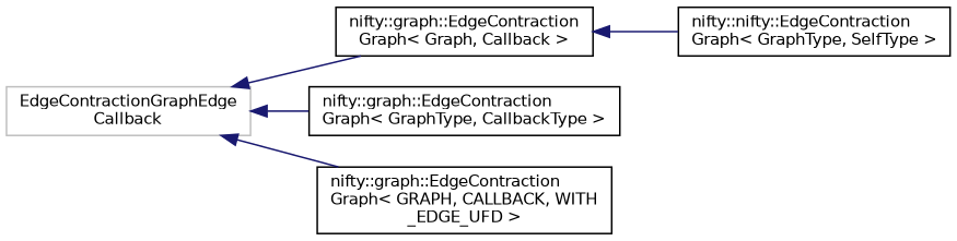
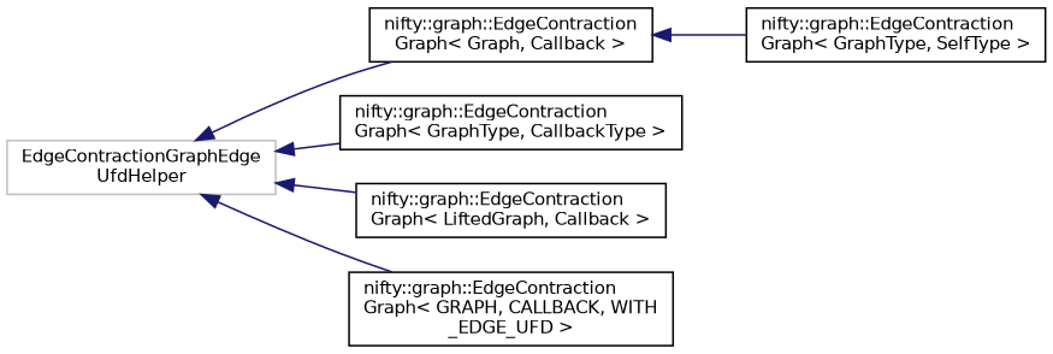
  digraph {
    rankdir=LR
    node [color=black fillcolor=white fontname=Helvetica fontsize=10 shape=record style=filled]
    edge [color=midnightblue dir=back fontname=Helvetica fontsize=10 labelfontname=Helvetica labelfontsize=10 style=solid]
-   n1 [color=grey75 height=0.2 label="EdgeContractionGraphEdge\lCallback" width=0.4]
+   n1 [color=grey75 height=0.2 label="EdgeContractionGraphEdge\lUfdHelper" width=0.4]
    n2 [height=0.2 label="nifty::graph::EdgeContraction\lGraph\< Graph, Callback \>" width=0.4]
    n3 [height=0.2 label="nifty::graph::EdgeContraction\lGraph\< GraphType, CallbackType \>" width=0.4]
+   n4 [height=0.2 label="nifty::graph::EdgeContraction\lGraph\< LiftedGraph, Callback \>" width=0.4]
    n5 [height=0.2 label="nifty::graph::EdgeContraction\lGraph\< GRAPH, CALLBACK, WITH\l_EDGE_UFD \>" width=0.4]
-   n6 [height=0.2 label="nifty::nifty::EdgeContraction\lGraph\< GraphType, SelfType \>" width=0.4]
+   n6 [height=0.2 label="nifty::graph::EdgeContraction\lGraph\< GraphType, SelfType \>" width=0.4]
    n1 -> n2
    n1 -> n3
+   n1 -> n4
    n1 -> n5
    n2 -> n6
  }
